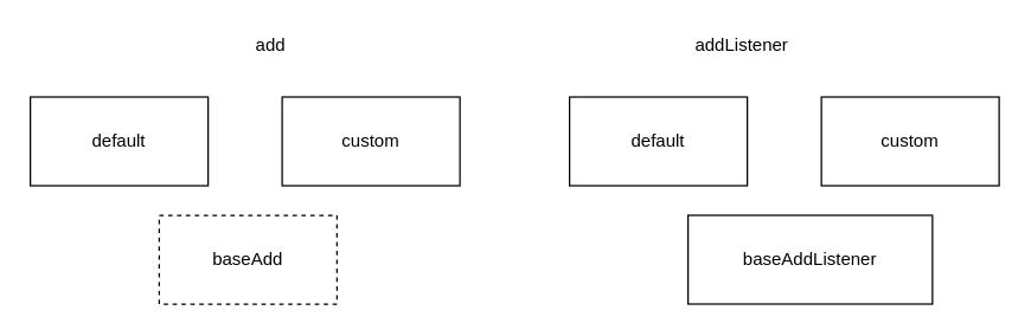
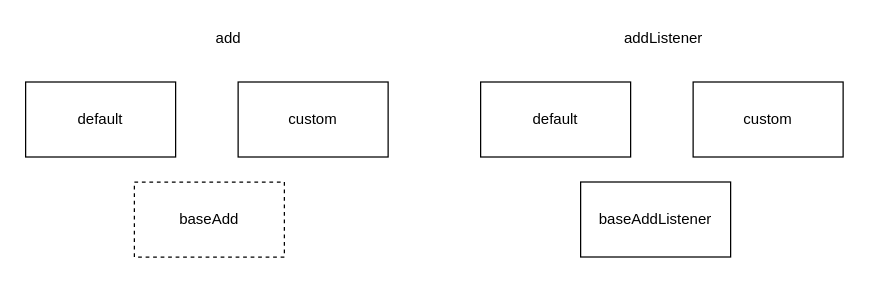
  <mxCell id="0" />
  <mxCell id="1" parent="0" />
  <mxCell id="2" value="custom" style="rounded=0;whiteSpace=wrap;html=1;" vertex="1" parent="1"><mxGeometry x="190" y="65" width="120" height="60" as="geometry" /></mxCell>
  <mxCell id="3" value="default" style="rounded=0;whiteSpace=wrap;html=1;" vertex="1" parent="1"><mxGeometry x="20" y="65" width="120" height="60" as="geometry" /></mxCell>
  <mxCell id="4" value="custom" style="rounded=0;whiteSpace=wrap;html=1;" vertex="1" parent="1"><mxGeometry x="554" y="65" width="120" height="60" as="geometry" /></mxCell>
  <mxCell id="5" value="default" style="rounded=0;whiteSpace=wrap;html=1;" vertex="1" parent="1"><mxGeometry x="384" y="65" width="120" height="60" as="geometry" /></mxCell>
- <mxCell id="6" value="baseAddListener" style="rounded=0;whiteSpace=wrap;html=1;" vertex="1" parent="1"><mxGeometry x="464" y="145" width="165" height="60" as="geometry" /></mxCell>
+ <mxCell id="6" value="baseAddListener" style="rounded=0;whiteSpace=wrap;html=1;" vertex="1" parent="1"><mxGeometry x="464" y="145" width="120" height="60" as="geometry" /></mxCell>
  <mxCell id="7" value="baseAdd" style="rounded=0;whiteSpace=wrap;html=1;dashed=1;" vertex="1" parent="1"><mxGeometry x="107" y="145" width="120" height="60" as="geometry" /></mxCell>
  <mxCell id="8" value="add" style="text;html=1;align=center;verticalAlign=middle;resizable=0;points=[];autosize=1;" vertex="1" parent="1"><mxGeometry x="162" y="20" width="40" height="20" as="geometry" /></mxCell>
- <mxCell id="9" value="addListener" style="text;html=1;align=center;verticalAlign=middle;resizable=0;points=[];autosize=1;" vertex="1" parent="1"><mxGeometry x="460" y="20" width="80" height="20" as="geometry" /></mxCell>
+ <mxCell id="9" value="addListener" style="text;html=1;align=center;verticalAlign=middle;resizable=0;points=[];autosize=1;" vertex="1" parent="1"><mxGeometry x="490" y="20" width="80" height="20" as="geometry" /></mxCell>
